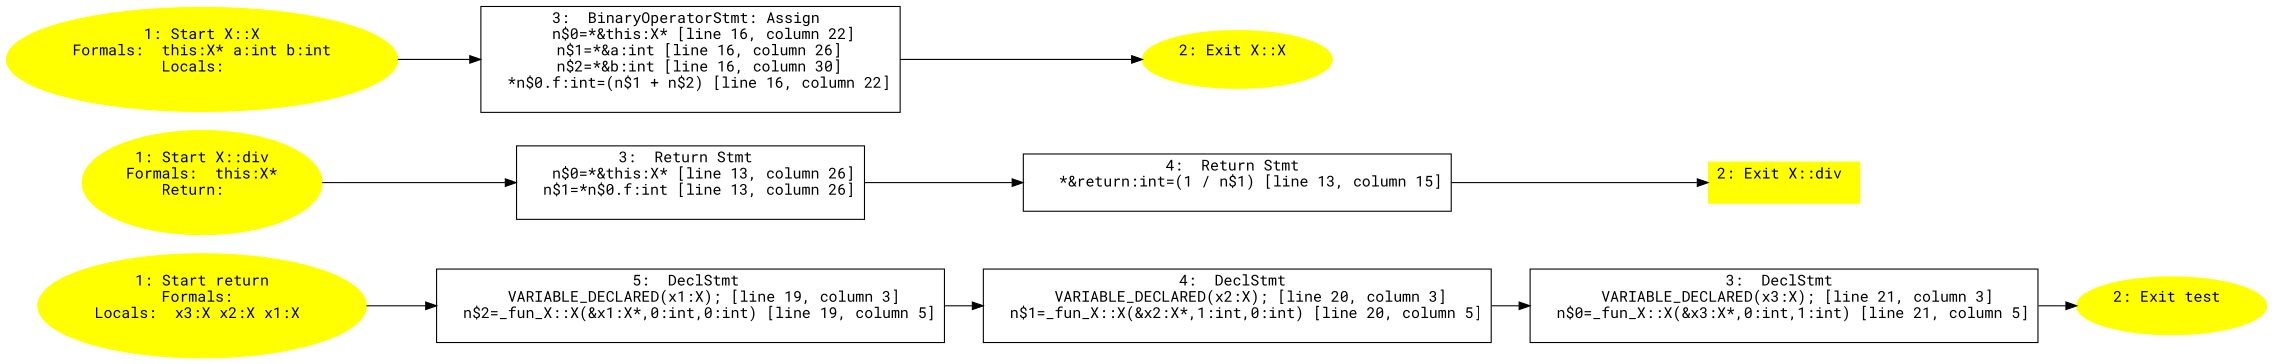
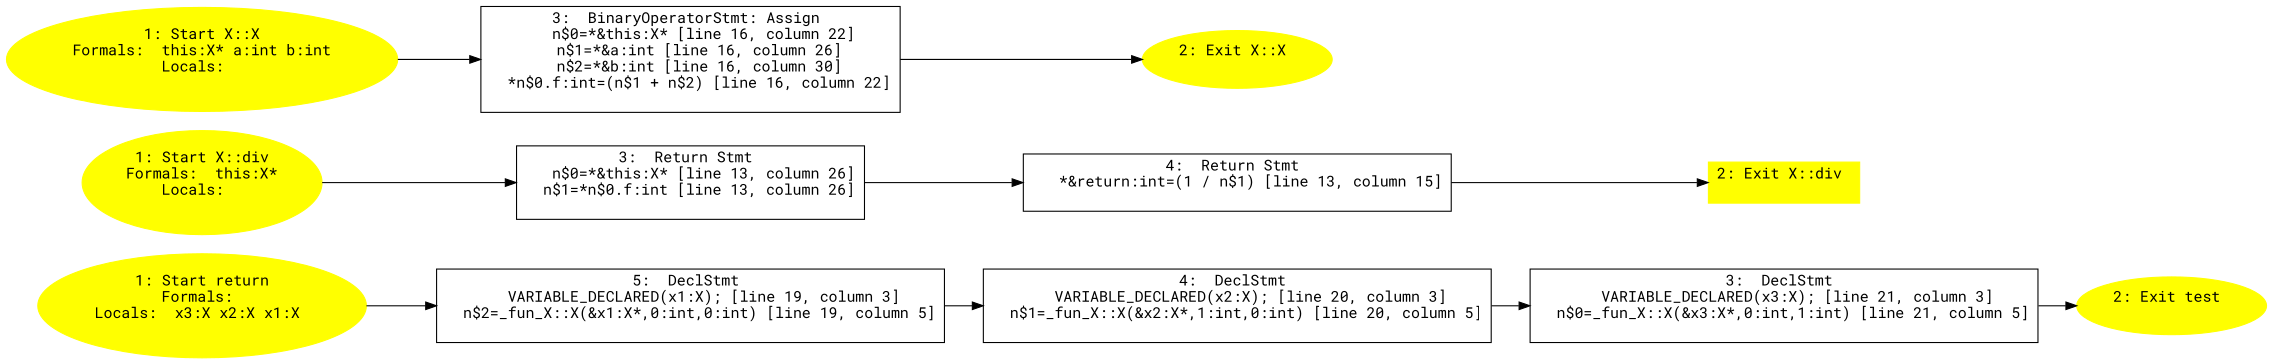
  digraph {
    fontname="Roboto Mono"
    rankdir=LR
    node [fontname="Roboto Mono" shape=box]
    edge [fontname="Roboto Mono"]
    n1 [color=yellow label="1: Start return\nFormals: \nLocals:  x3:X x2:X x1:X \n  " style=filled shape=""]
    n2 [label="5:  DeclStmt \n   VARIABLE_DECLARED(x1:X); [line 19, column 3]\n  n$2=_fun_X::X(&x1:X*,0:int,0:int) [line 19, column 5]\n "]
    n3 [label="4:  DeclStmt \n   VARIABLE_DECLARED(x2:X); [line 20, column 3]\n  n$1=_fun_X::X(&x2:X*,1:int,0:int) [line 20, column 5]\n "]
    n4 [label="3:  DeclStmt \n   VARIABLE_DECLARED(x3:X); [line 21, column 3]\n  n$0=_fun_X::X(&x3:X*,0:int,1:int) [line 21, column 5]\n "]
    n5 [color=yellow label="2: Exit test \n  " style=filled shape=""]
-   n6 [color=yellow label="1: Start X::div\nFormals:  this:X*\nReturn:  \n  " style=filled shape=""]
+   n6 [color=yellow label="1: Start X::div\nFormals:  this:X*\nLocals:  \n  " style=filled shape=""]
    n7 [label="3:  Return Stmt \n   n$0=*&this:X* [line 13, column 26]\n  n$1=*n$0.f:int [line 13, column 26]\n "]
    n8 [label="4:  Return Stmt \n   *&return:int=(1 / n$1) [line 13, column 15]\n "]
    n9 [color=yellow label="2: Exit X::div \n  " style=filled]
    n10 [color=yellow label="1: Start X::X\nFormals:  this:X* a:int b:int\nLocals:  \n  " style=filled shape=""]
    n11 [label="3:  BinaryOperatorStmt: Assign \n   n$0=*&this:X* [line 16, column 22]\n  n$1=*&a:int [line 16, column 26]\n  n$2=*&b:int [line 16, column 30]\n  *n$0.f:int=(n$1 + n$2) [line 16, column 22]\n "]
    n12 [color=yellow label="2: Exit X::X \n  " style=filled shape=""]
    n1 -> n2
    n2 -> n3
    n3 -> n4
    n4 -> n5
    n6 -> n7
    n7 -> n8
    n8 -> n9
    n10 -> n11
    n11 -> n12
  }
